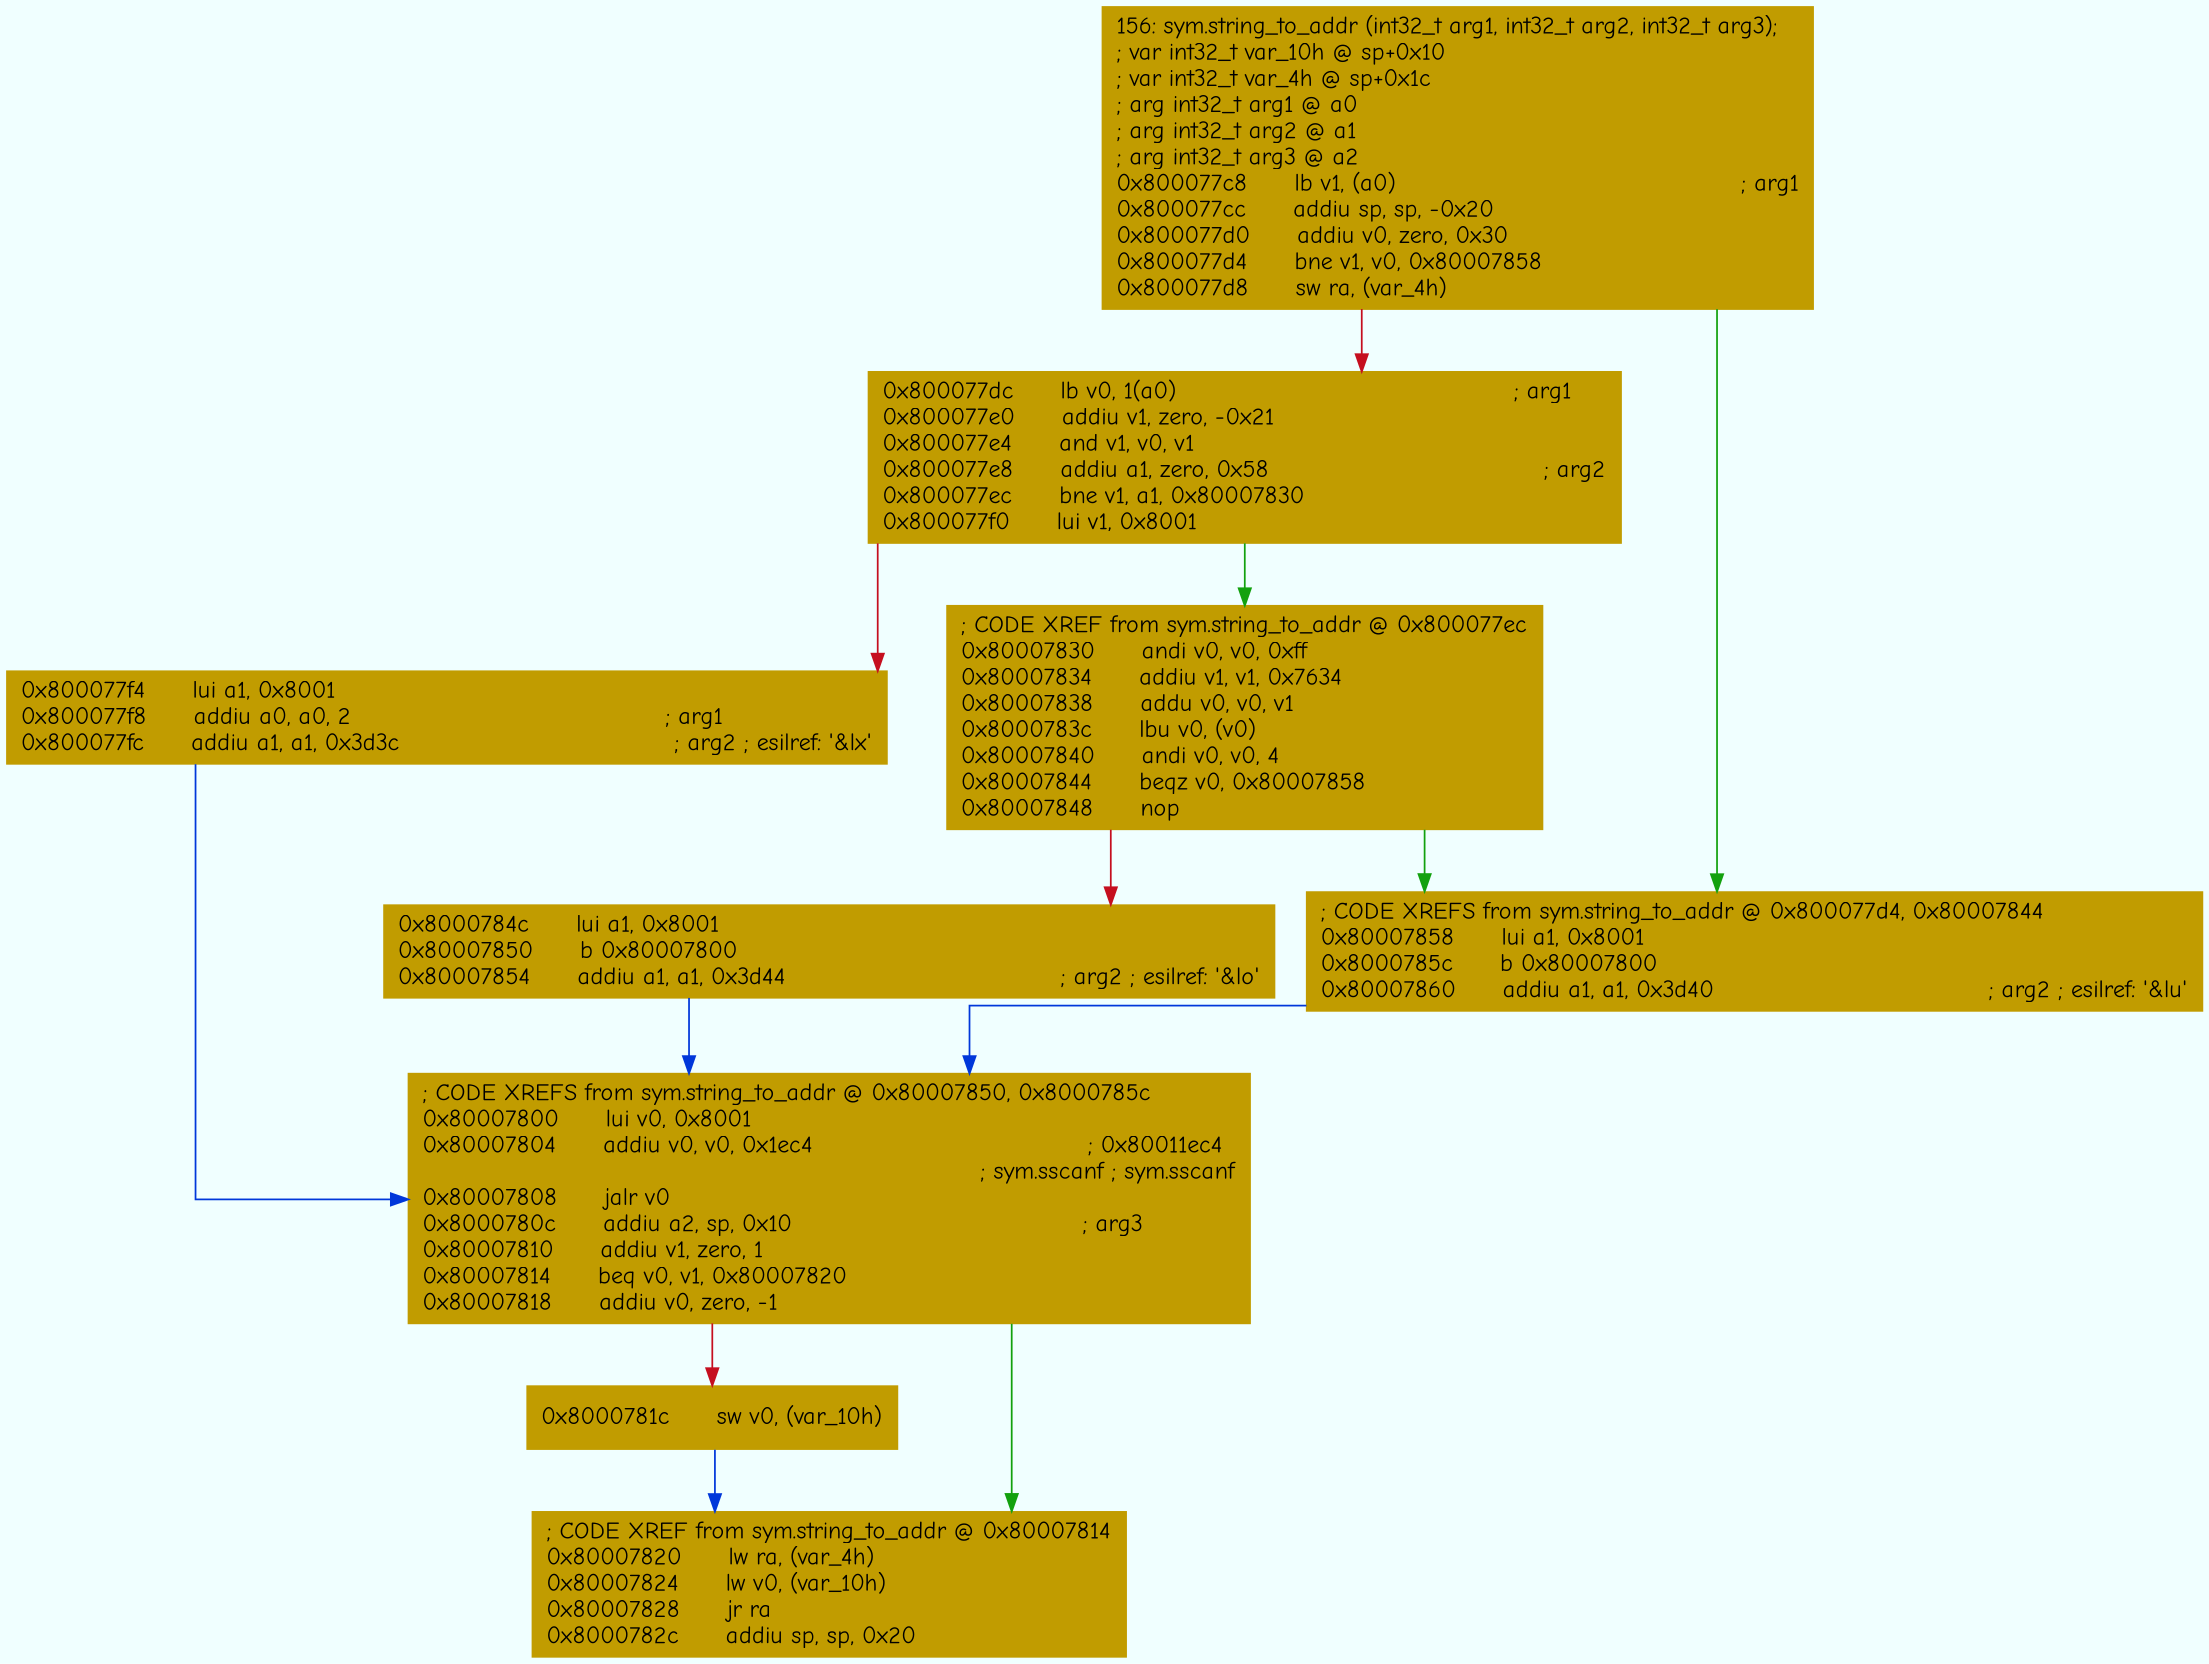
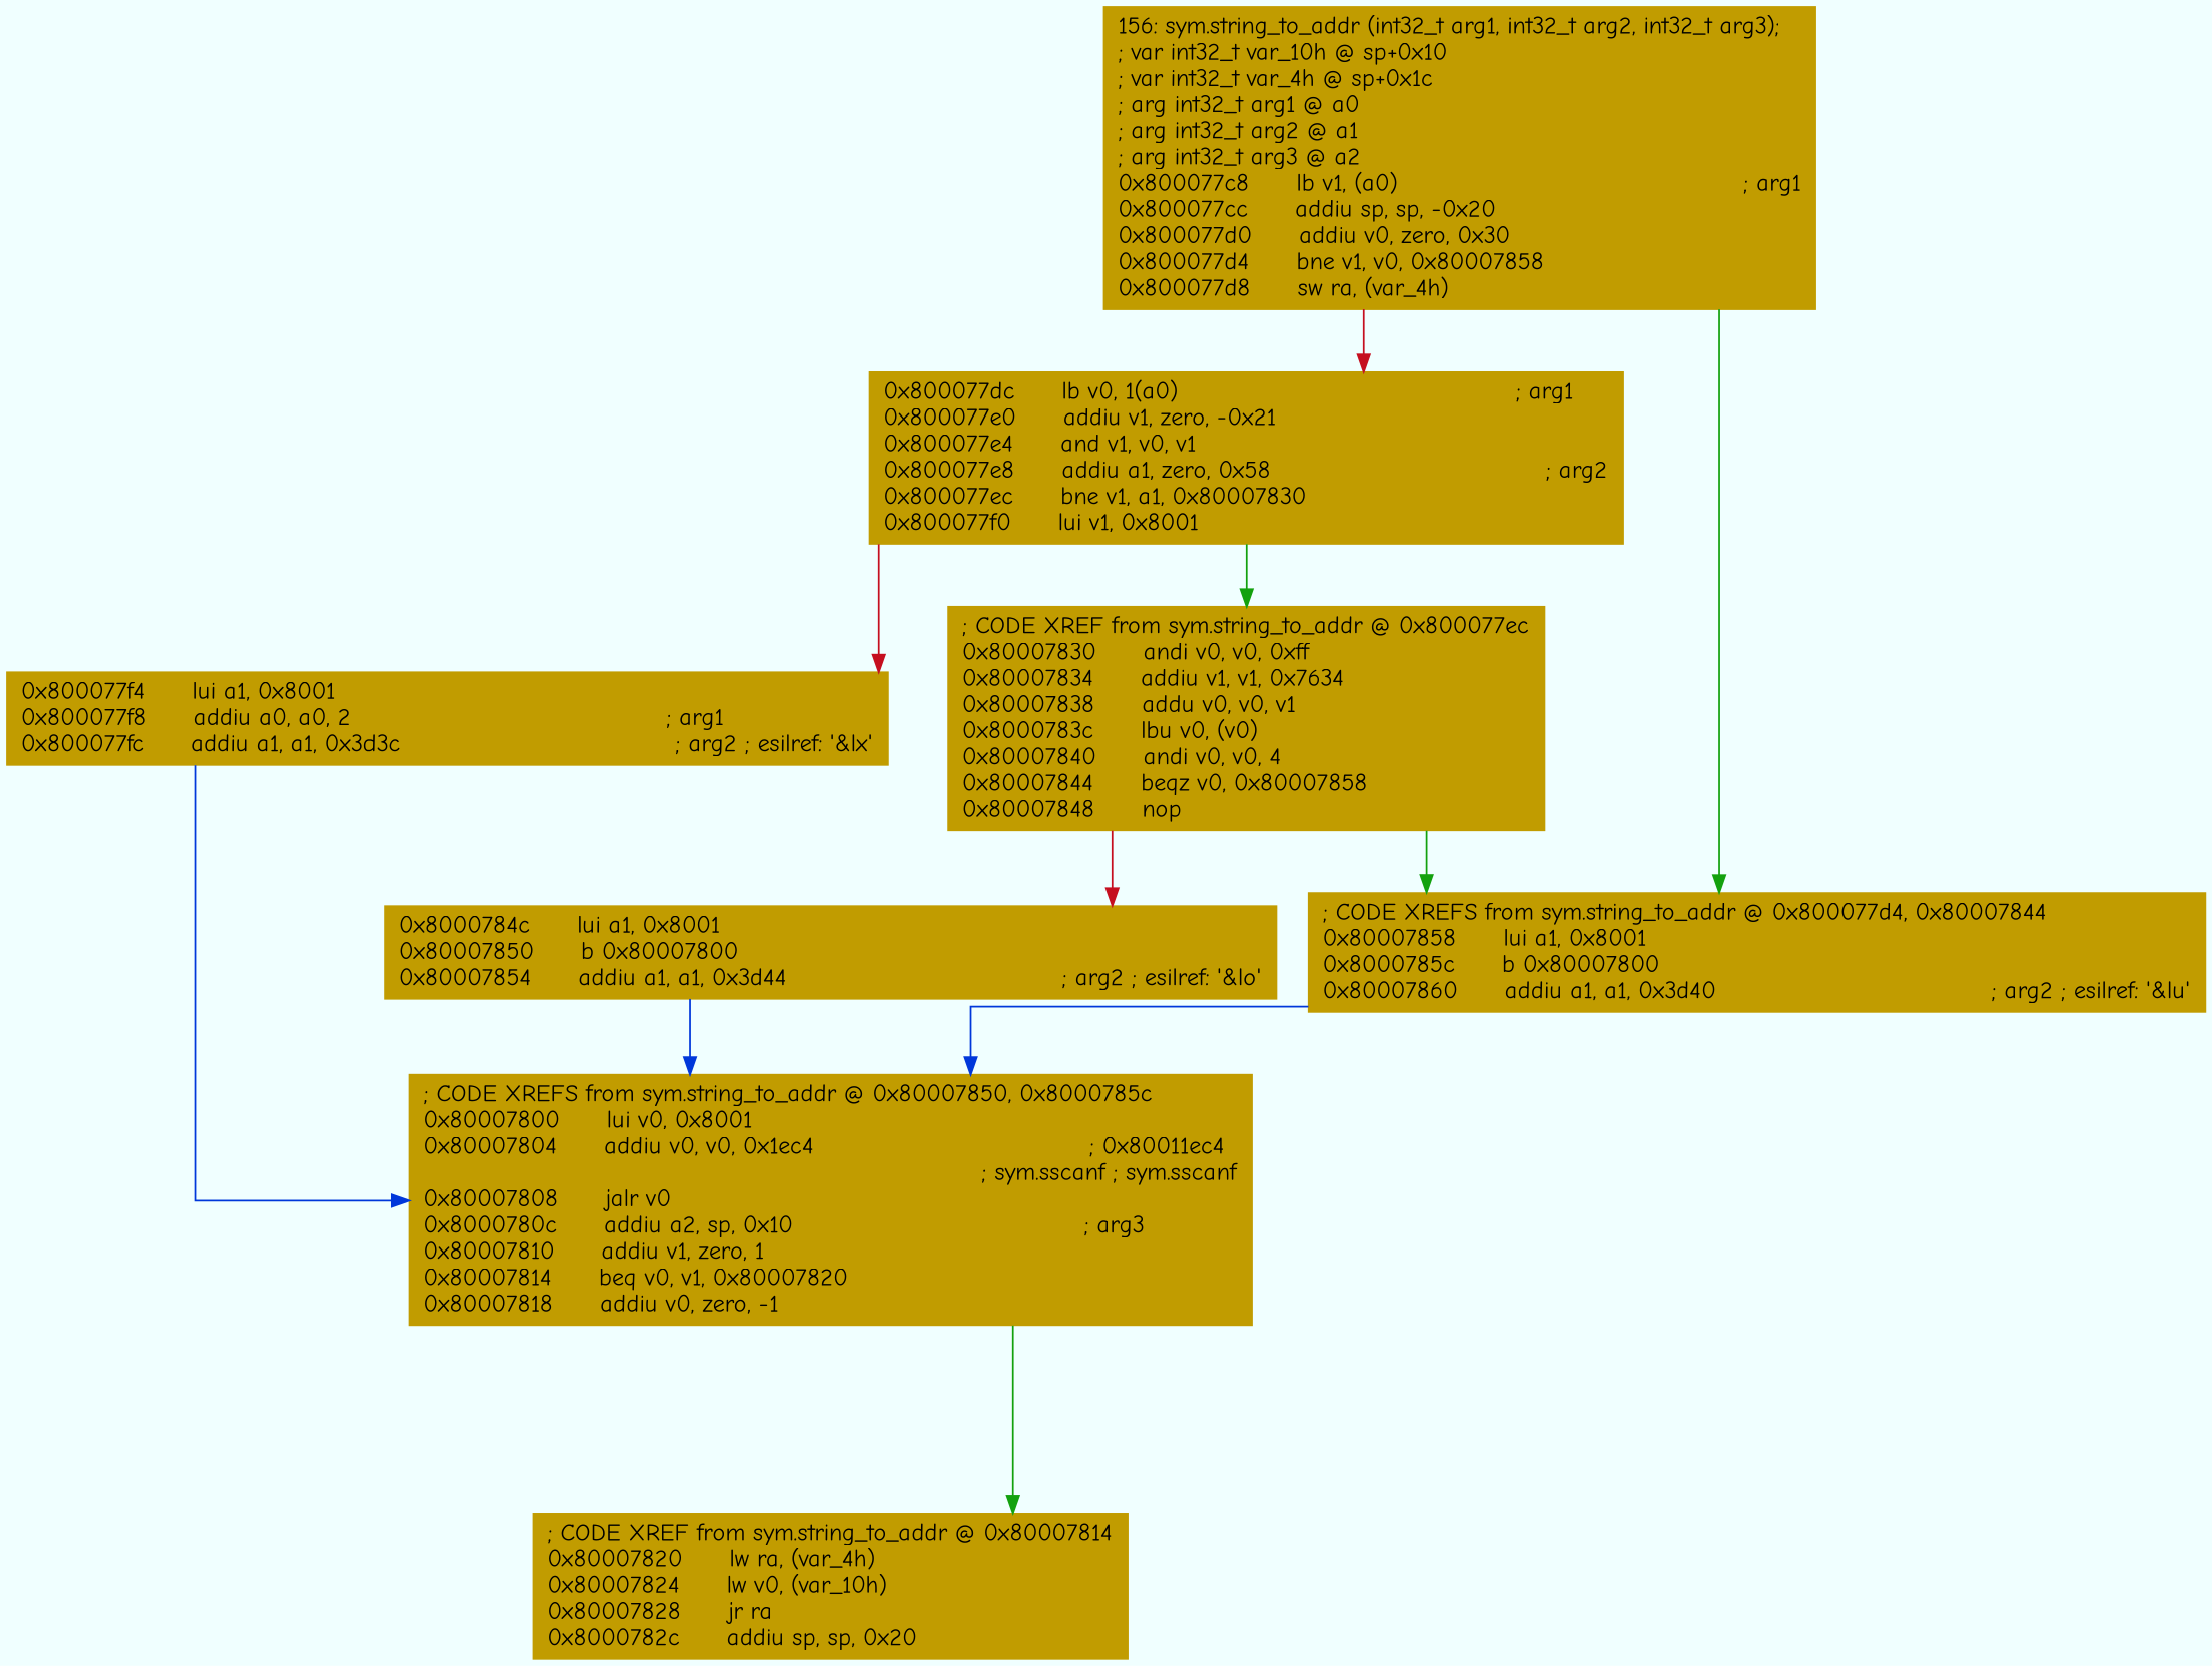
  digraph {
    bgcolor=azure
    fontname="Comic Neue"
    fontsize=8
    splines=ortho
    node [color="#c19c00" fillcolor="#c19c00" fontname="Comic Neue" shape=box style=filled]
    edge [arrowhead=normal color="#c50f1f" fontname="Comic Neue"]
    n1 [label="156: sym.string_to_addr (int32_t arg1, int32_t arg2, int32_t arg3);\l; var int32_t var_10h @ sp+0x10\l; var int32_t var_4h @ sp+0x1c\l; arg int32_t arg1 @ a0\l; arg int32_t arg2 @ a1\l; arg int32_t arg3 @ a2\l0x800077c8      lb v1, (a0)                                            ; arg1\l0x800077cc      addiu sp, sp, -0x20\l0x800077d0      addiu v0, zero, 0x30\l0x800077d4      bne v1, v0, 0x80007858\l0x800077d8      sw ra, (var_4h)\l"]
    n2 [label="0x800077dc      lb v0, 1(a0)                                           ; arg1\l0x800077e0      addiu v1, zero, -0x21\l0x800077e4      and v1, v0, v1\l0x800077e8      addiu a1, zero, 0x58                                   ; arg2\l0x800077ec      bne v1, a1, 0x80007830\l0x800077f0      lui v1, 0x8001\l"]
    n3 [label="; CODE XREFS from sym.string_to_addr @ 0x800077d4, 0x80007844\l0x80007858      lui a1, 0x8001\l0x8000785c      b 0x80007800\l0x80007860      addiu a1, a1, 0x3d40                                   ; arg2 ; esilref: '&lu'\l"]
    n4 [label="0x800077f4      lui a1, 0x8001\l0x800077f8      addiu a0, a0, 2                                        ; arg1\l0x800077fc      addiu a1, a1, 0x3d3c                                   ; arg2 ; esilref: '&lx'\l"]
    n5 [label="; CODE XREF from sym.string_to_addr @ 0x800077ec\l0x80007830      andi v0, v0, 0xff\l0x80007834      addiu v1, v1, 0x7634\l0x80007838      addu v0, v0, v1\l0x8000783c      lbu v0, (v0)\l0x80007840      andi v0, v0, 4\l0x80007844      beqz v0, 0x80007858\l0x80007848      nop\l"]
    n6 [label="; CODE XREFS from sym.string_to_addr @ 0x80007850, 0x8000785c\l0x80007800      lui v0, 0x8001\l0x80007804      addiu v0, v0, 0x1ec4                                   ; 0x80011ec4\l                                                                       ; sym.sscanf ; sym.sscanf\l0x80007808      jalr v0\l0x8000780c      addiu a2, sp, 0x10                                     ; arg3\l0x80007810      addiu v1, zero, 1\l0x80007814      beq v0, v1, 0x80007820\l0x80007818      addiu v0, zero, -1\l"]
-   n7 [label="0x8000781c      sw v0, (var_10h)\l"]
    n8 [label="; CODE XREF from sym.string_to_addr @ 0x80007814\l0x80007820      lw ra, (var_4h)\l0x80007824      lw v0, (var_10h)\l0x80007828      jr ra\l0x8000782c      addiu sp, sp, 0x20\l"]
    n9 [label="0x8000784c      lui a1, 0x8001\l0x80007850      b 0x80007800\l0x80007854      addiu a1, a1, 0x3d44                                   ; arg2 ; esilref: '&lo'\l"]
    n1 -> n2
    n1 -> n3 [color="#13a10e"]
    n2 -> n4
    n2 -> n5 [color="#13a10e"]
    n3 -> n6 [color="#0037da"]
    n4 -> n6 [color="#0037da"]
    n5 -> n3 [color="#13a10e"]
    n5 -> n9
-   n6 -> n7
    n6 -> n8 [color="#13a10e"]
-   n7 -> n8 [color="#0037da"]
    n9 -> n6 [color="#0037da"]
  }
